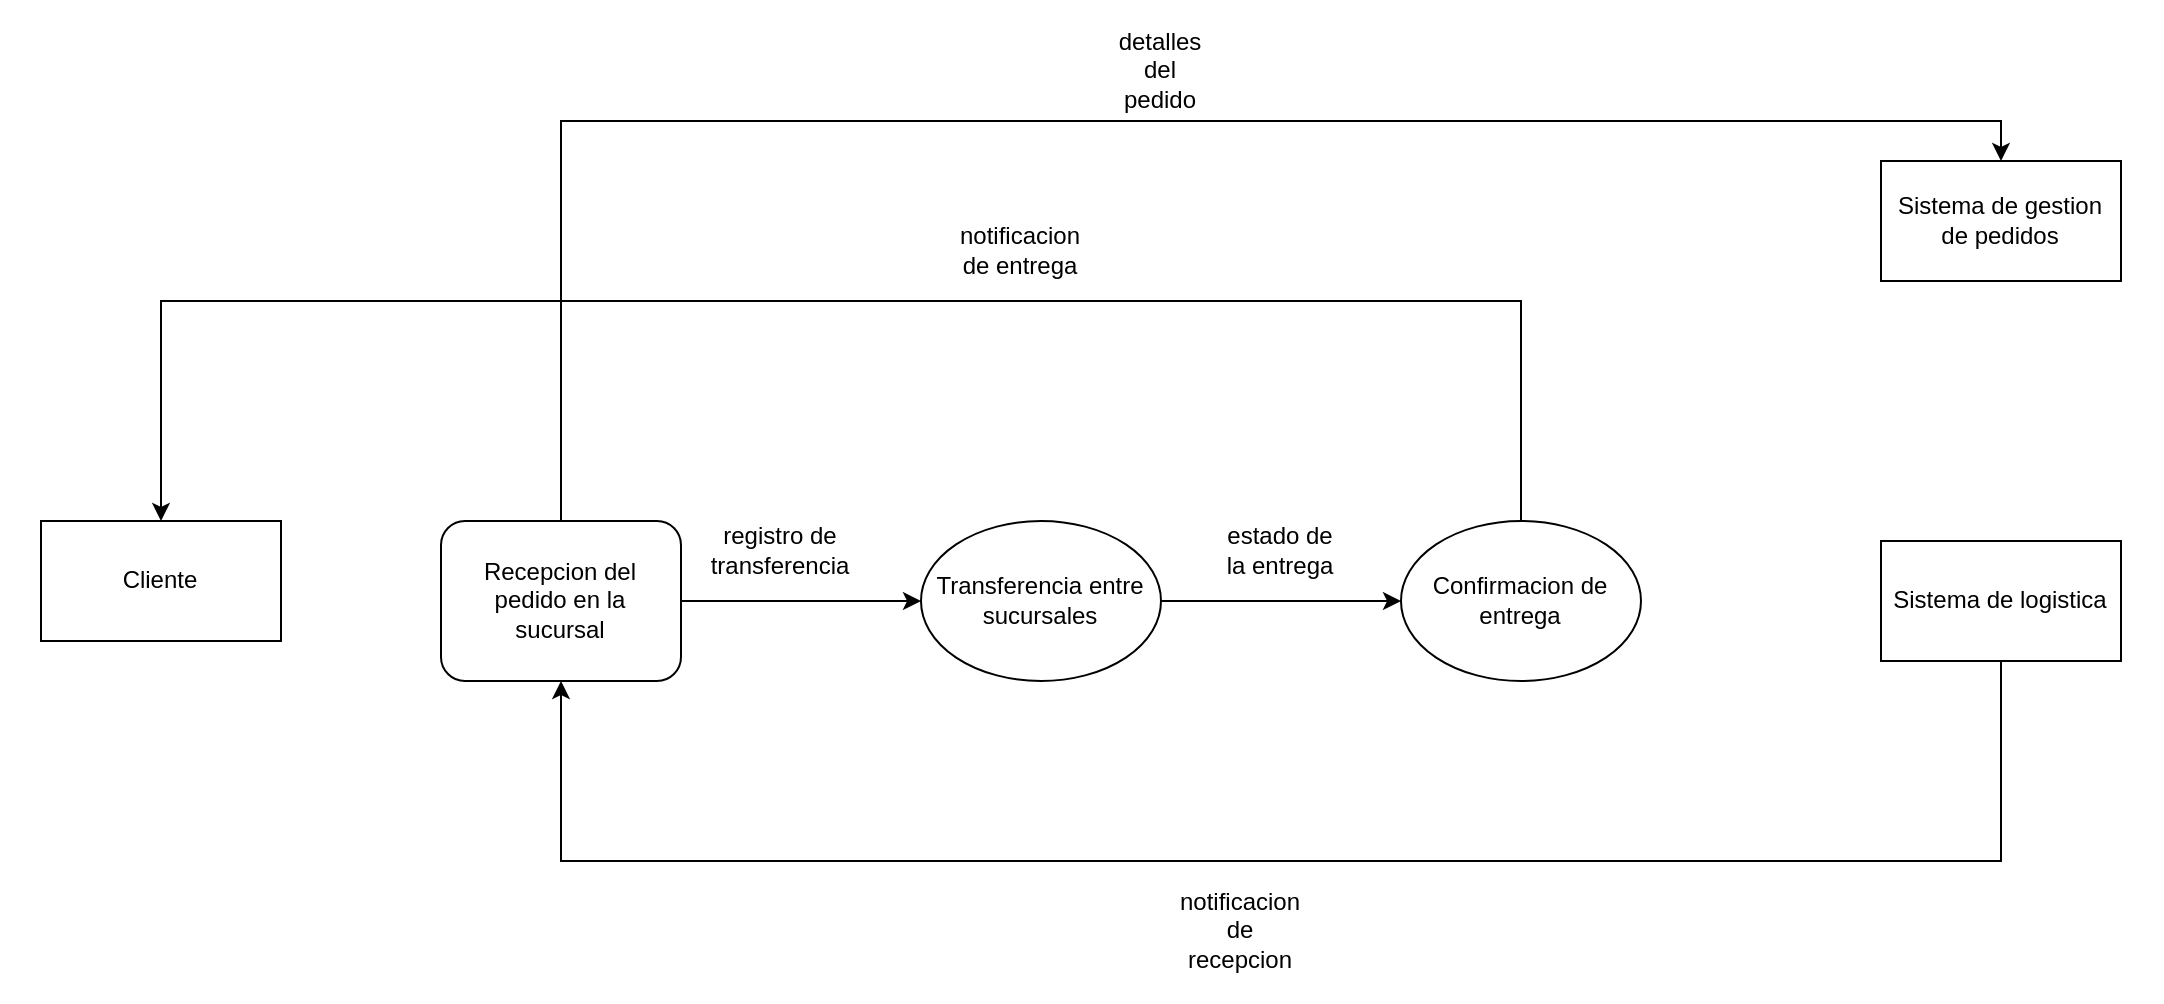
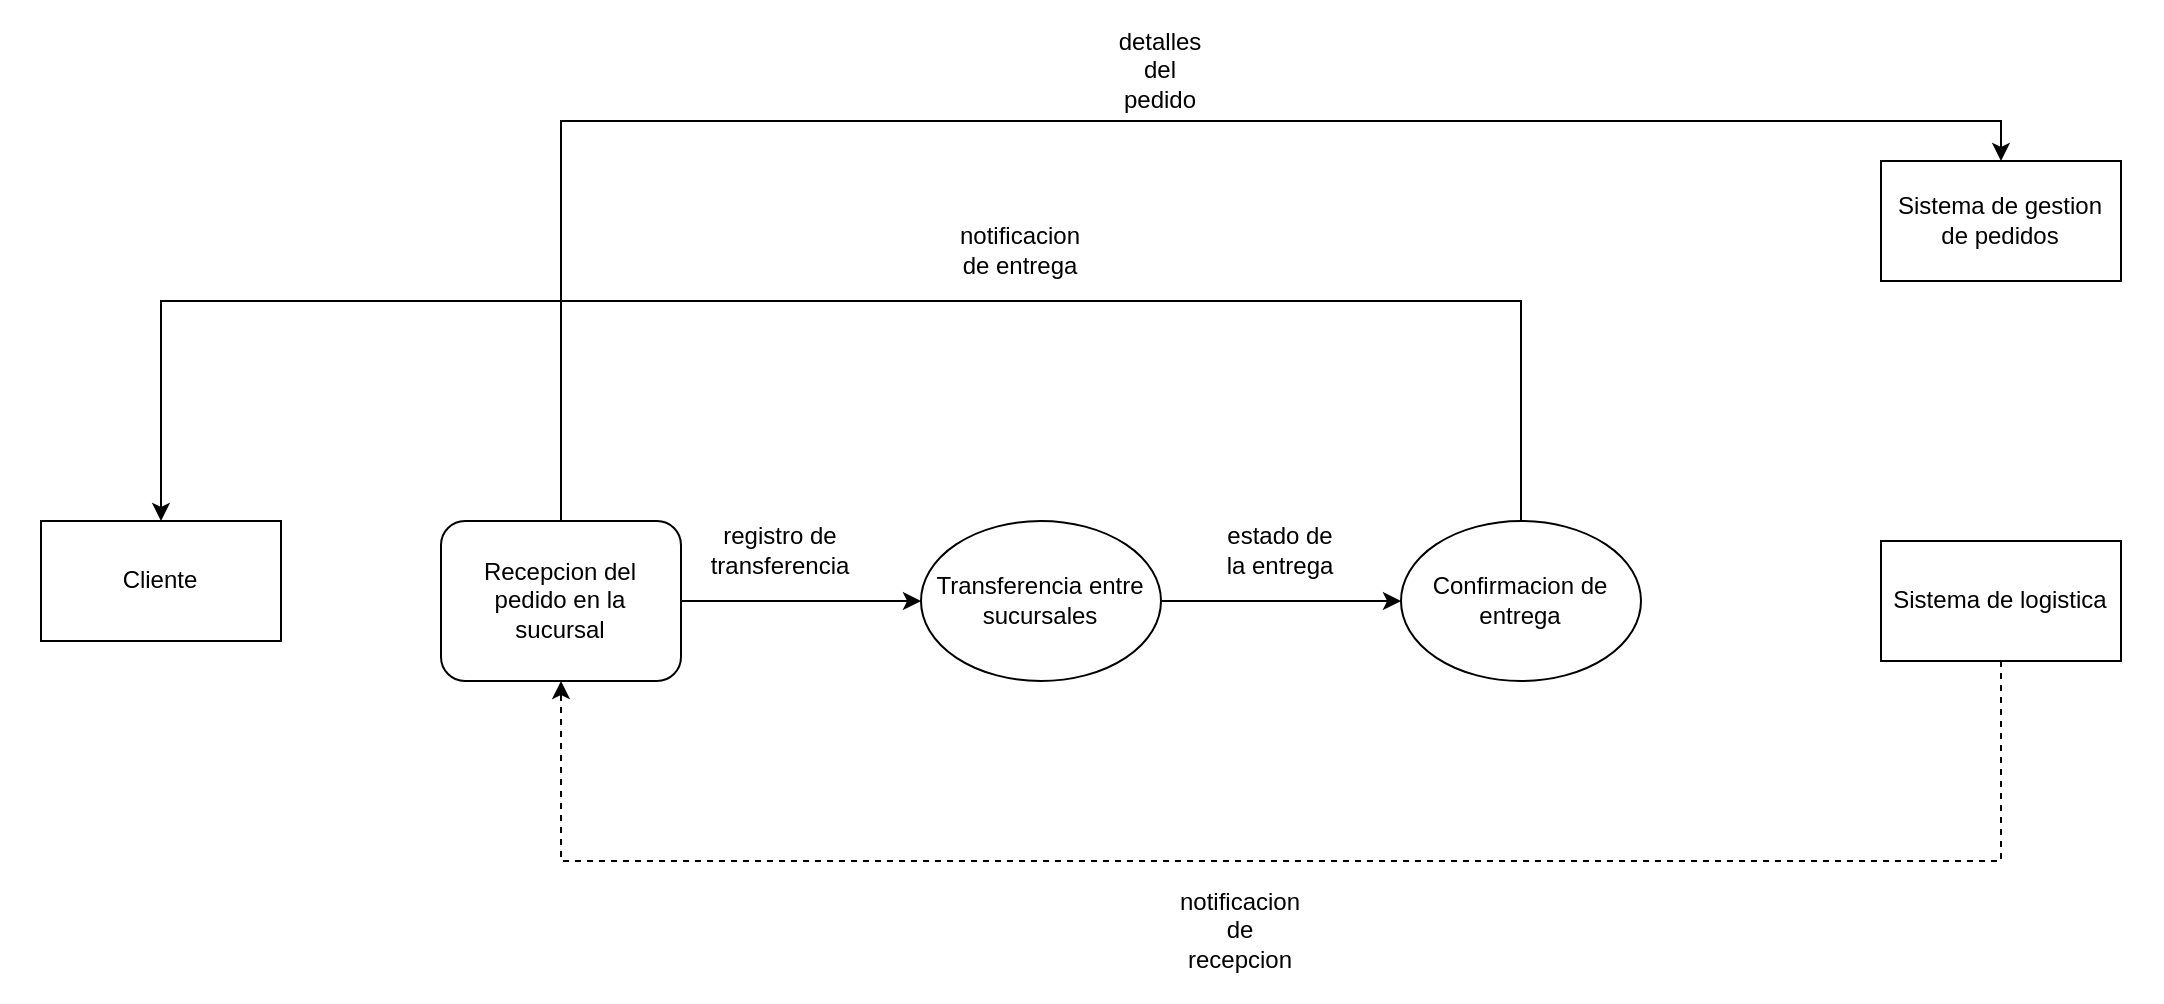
  <mxCell id="0" />
  <mxCell id="1" parent="0" />
  <mxCell id="2" value="Cliente" style="rounded=0;whiteSpace=wrap;html=1;" vertex="1" parent="1"><mxGeometry x="20" y="260" width="120" height="60" as="geometry" /></mxCell>
- <mxCell id="3" style="edgeStyle=orthogonalEdgeStyle;rounded=0;orthogonalLoop=1;jettySize=auto;html=1;exitX=0.5;exitY=1;exitDx=0;exitDy=0;entryX=0.5;entryY=1;entryDx=0;entryDy=0;" edge="1" parent="1" source="4" target="7"><mxGeometry relative="1" as="geometry"><Array as="points"><mxPoint x="1000" y="430" /><mxPoint x="280" y="430" /></Array></mxGeometry></mxCell>
+ <mxCell id="3" style="edgeStyle=orthogonalEdgeStyle;rounded=0;orthogonalLoop=1;jettySize=auto;html=1;exitX=0.5;exitY=1;exitDx=0;exitDy=0;entryX=0.5;entryY=1;entryDx=0;entryDy=0;dashed=1;" edge="1" parent="1" source="4" target="7"><mxGeometry relative="1" as="geometry"><Array as="points"><mxPoint x="1000" y="430" /><mxPoint x="280" y="430" /></Array></mxGeometry></mxCell>
  <mxCell id="4" value="Sistema de logistica" style="rounded=0;whiteSpace=wrap;html=1;" vertex="1" parent="1"><mxGeometry x="940" y="270" width="120" height="60" as="geometry" /></mxCell>
  <mxCell id="5" style="edgeStyle=orthogonalEdgeStyle;rounded=0;orthogonalLoop=1;jettySize=auto;html=1;exitX=0.5;exitY=0;exitDx=0;exitDy=0;entryX=0.5;entryY=0;entryDx=0;entryDy=0;" edge="1" parent="1" source="7" target="12"><mxGeometry relative="1" as="geometry" /></mxCell>
  <mxCell id="6" style="edgeStyle=orthogonalEdgeStyle;rounded=0;orthogonalLoop=1;jettySize=auto;html=1;exitX=1;exitY=0.5;exitDx=0;exitDy=0;" edge="1" parent="1" source="7" target="9"><mxGeometry relative="1" as="geometry" /></mxCell>
  <mxCell id="7" value="Recepcion del&lt;br&gt;pedido en la&lt;br&gt;sucursal" style="whiteSpace=wrap;html=1;rounded=1;" vertex="1" parent="1"><mxGeometry x="220" y="260" width="120" height="80" as="geometry" /></mxCell>
  <mxCell id="8" style="edgeStyle=orthogonalEdgeStyle;rounded=0;orthogonalLoop=1;jettySize=auto;html=1;exitX=1;exitY=0.5;exitDx=0;exitDy=0;entryX=0;entryY=0.5;entryDx=0;entryDy=0;" edge="1" parent="1" source="9" target="11"><mxGeometry relative="1" as="geometry" /></mxCell>
  <mxCell id="9" value="Transferencia entre&lt;br&gt;sucursales" style="ellipse;whiteSpace=wrap;html=1;" vertex="1" parent="1"><mxGeometry x="460" y="260" width="120" height="80" as="geometry" /></mxCell>
  <mxCell id="10" style="edgeStyle=orthogonalEdgeStyle;rounded=0;orthogonalLoop=1;jettySize=auto;html=1;exitX=0.5;exitY=0;exitDx=0;exitDy=0;entryX=0.5;entryY=0;entryDx=0;entryDy=0;" edge="1" parent="1" source="11" target="2"><mxGeometry relative="1" as="geometry"><Array as="points"><mxPoint x="760" y="150" /><mxPoint x="80" y="150" /></Array></mxGeometry></mxCell>
  <mxCell id="11" value="Confirmacion de&lt;br&gt;entrega" style="ellipse;whiteSpace=wrap;html=1;" vertex="1" parent="1"><mxGeometry x="700" y="260" width="120" height="80" as="geometry" /></mxCell>
  <mxCell id="12" value="Sistema de gestion&lt;br&gt;de pedidos" style="rounded=0;whiteSpace=wrap;html=1;" vertex="1" parent="1"><mxGeometry x="940" y="80" width="120" height="60" as="geometry" /></mxCell>
  <mxCell id="13" value="notificacion&lt;br&gt;de recepcion" style="text;html=1;align=center;verticalAlign=middle;whiteSpace=wrap;rounded=0;" vertex="1" parent="1"><mxGeometry x="590" y="450" width="60" height="30" as="geometry" /></mxCell>
  <mxCell id="14" value="detalles del&lt;br&gt;pedido" style="text;html=1;align=center;verticalAlign=middle;whiteSpace=wrap;rounded=0;" vertex="1" parent="1"><mxGeometry x="550" y="20" width="60" height="30" as="geometry" /></mxCell>
  <mxCell id="15" value="registro de transferencia" style="text;html=1;align=center;verticalAlign=middle;whiteSpace=wrap;rounded=0;" vertex="1" parent="1"><mxGeometry x="360" y="260" width="60" height="30" as="geometry" /></mxCell>
  <mxCell id="16" value="estado de la entrega" style="text;html=1;align=center;verticalAlign=middle;whiteSpace=wrap;rounded=0;" vertex="1" parent="1"><mxGeometry x="610" y="260" width="60" height="30" as="geometry" /></mxCell>
  <mxCell id="17" value="notificacion de entrega" style="text;html=1;align=center;verticalAlign=middle;whiteSpace=wrap;rounded=0;" vertex="1" parent="1"><mxGeometry x="480" y="110" width="60" height="30" as="geometry" /></mxCell>
